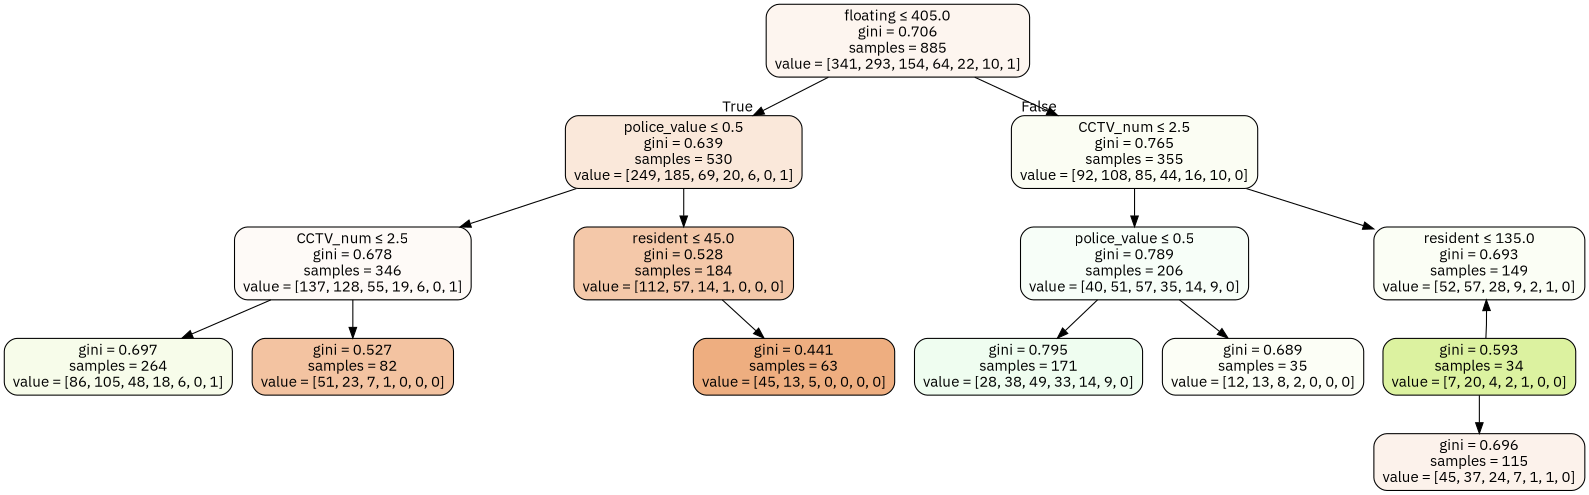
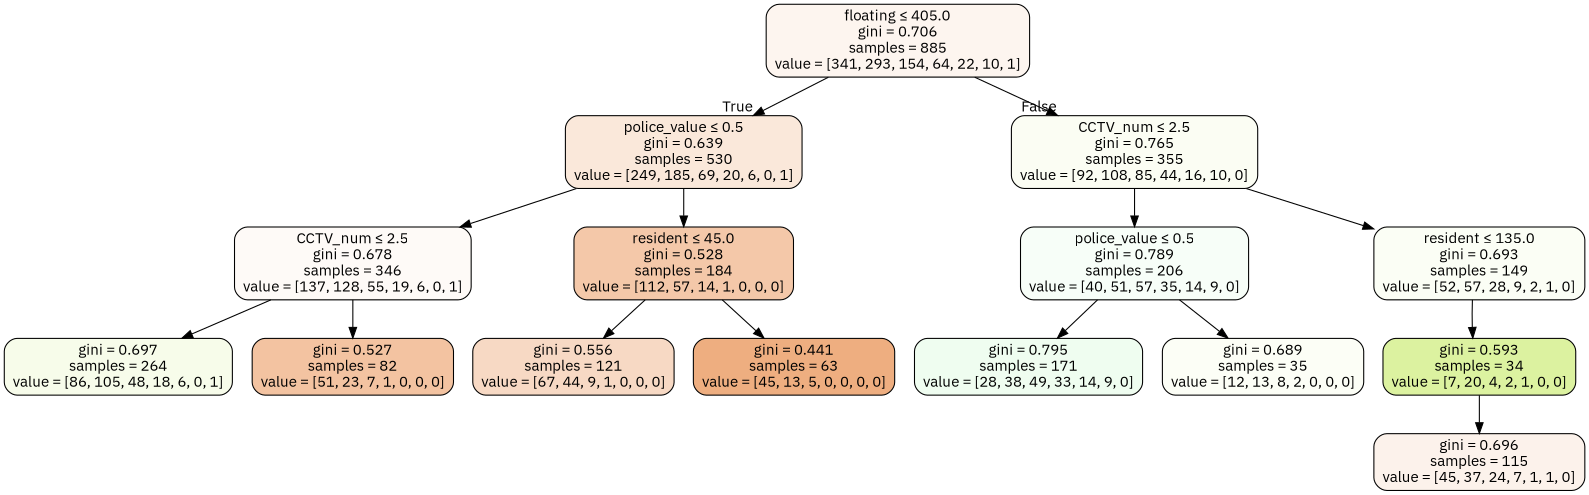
  digraph {
    fontname="IBM Plex Sans"
    node [color=black fontname="IBM Plex Sans" shape=box style="filled, rounded"]
    edge [fontname="IBM Plex Sans"]
    n1 [fillcolor="#fdf5ef" label=<floating &le; 405.0<br/>gini = 0.706<br/>samples = 885<br/>value = [341, 293, 154, 64, 22, 10, 1]>]
    n2 [fillcolor="#fae8da" label=<police_value &le; 0.5<br/>gini = 0.639<br/>samples = 530<br/>value = [249, 185, 69, 20, 6, 0, 1]>]
    n3 [fillcolor="#fbfdf3" label=<CCTV_num &le; 2.5<br/>gini = 0.765<br/>samples = 355<br/>value = [92, 108, 85, 44, 16, 10, 0]>]
    n4 [fillcolor="#fefaf7" label=<CCTV_num &le; 2.5<br/>gini = 0.678<br/>samples = 346<br/>value = [137, 128, 55, 19, 6, 0, 1]>]
    n5 [fillcolor="#f4c8a9" label=<resident &le; 45.0<br/>gini = 0.528<br/>samples = 184<br/>value = [112, 57, 14, 1, 0, 0, 0]>]
    n6 [fillcolor="#f7fef8" label=<police_value &le; 0.5<br/>gini = 0.789<br/>samples = 206<br/>value = [40, 51, 57, 35, 14, 9, 0]>]
    n7 [fillcolor="#fbfef5" label=<resident &le; 135.0<br/>gini = 0.693<br/>samples = 149<br/>value = [52, 57, 28, 9, 2, 1, 0]>]
    n8 [fillcolor="#f7fcea" label=<gini = 0.697<br/>samples = 264<br/>value = [86, 105, 48, 18, 6, 0, 1]>]
    n9 [fillcolor="#f3c3a1" label=<gini = 0.527<br/>samples = 82<br/>value = [51, 23, 7, 1, 0, 0, 0]>]
+   n10 [fillcolor="#f7d9c4" label=<gini = 0.556<br/>samples = 121<br/>value = [67, 44, 9, 1, 0, 0, 0]>]
    n11 [fillcolor="#eeae80" label=<gini = 0.441<br/>samples = 63<br/>value = [45, 13, 5, 0, 0, 0, 0]>]
    n12 [fillcolor="#effdf0" label=<gini = 0.795<br/>samples = 171<br/>value = [28, 38, 49, 33, 14, 9, 0]>]
    n13 [fillcolor="#fcfef6" label=<gini = 0.689<br/>samples = 35<br/>value = [12, 13, 8, 2, 0, 0, 0]>]
    n14 [fillcolor="#dcf2a0" label=<gini = 0.593<br/>samples = 34<br/>value = [7, 20, 4, 2, 1, 0, 0]>]
    n15 [fillcolor="#fcf2eb" label=<gini = 0.696<br/>samples = 115<br/>value = [45, 37, 24, 7, 1, 1, 0]>]
    n1 -> n2 [headlabel=True labelangle=45 labeldistance=2.5]
    n1 -> n3 [headlabel=False labelangle=-45 labeldistance=2.5]
    n2 -> n4
    n2 -> n5
    n3 -> n6
    n3 -> n7
    n4 -> n8
    n4 -> n9
+   n5 -> n10
    n5 -> n11
    n6 -> n12
    n6 -> n13
-   n14 -> n7
+   n7 -> n14
    n14 -> n15
  }
